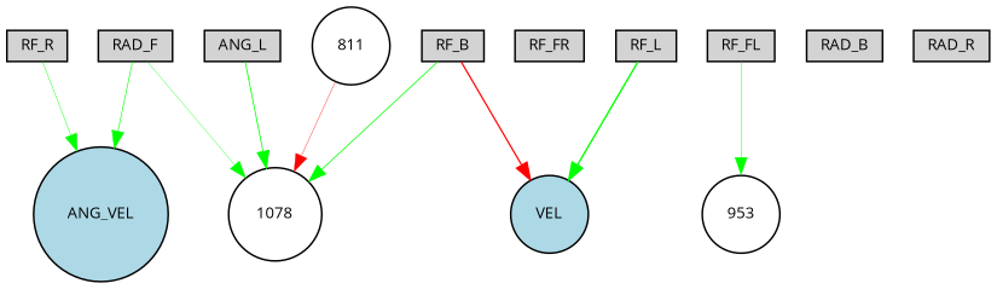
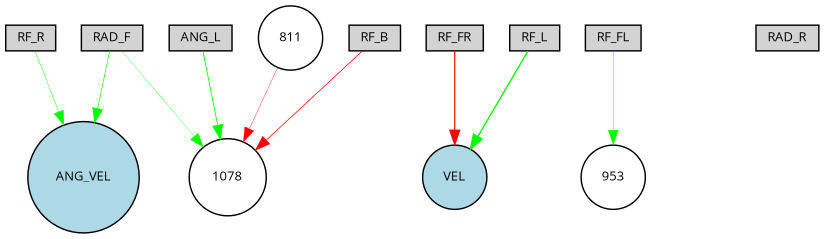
  digraph {
    fontname="Open Sans"
    node [fillcolor=lightgray fontname="Open Sans" fontsize=9 shape=box style=filled]
    edge [color=green fontname="Open Sans" style=solid]
    RF_R [height=0.2 width=0.2]
    ANG_VEL [fillcolor=lightblue height=0.2 shape=circle width=0.2]
    RF_FR [height=0.2 width=0.2]
    VEL [fillcolor=lightblue height=0.2 shape=circle width=0.2]
    RF_FL [height=0.2 width=0.2]
    953 [fillcolor=white height=0.2 shape=circle width=0.2]
    RF_L [height=0.2 width=0.2]
    RF_B [height=0.2 width=0.2]
    1078 [fillcolor=white height=0.2 shape=circle width=0.2]
    RAD_F [height=0.2 width=0.2]
    n11 [height=0.2 label=ANG_L width=0.2]
-   RAD_B [height=0.2 width=0.2]
    RAD_R [height=0.2 width=0.2]
    811 [fillcolor=white height=0.2 shape=circle width=0.2]
    RF_R -> ANG_VEL [penwidth=0.2936675460596543]
    RF_FL -> 953 [penwidth=0.2798550871328068]
    RF_L -> VEL [penwidth=0.9198832075782812]
-   RF_B -> VEL [color=red penwidth=0.8224474418841076]
-   RF_B -> 1078 [penwidth=0.506144142567152]
+   RF_FR -> VEL [color=red penwidth=0.8224474418841076]
+   RF_B -> 1078 [color=red penwidth=0.506144142567152]
    RAD_F -> ANG_VEL [penwidth=0.40875351904293045]
    RAD_F -> 1078 [penwidth=0.21688619282692312]
    n11 -> 1078 [penwidth=0.5289921770450546]
    811 -> 1078 [color=red penwidth=0.2434567167261498]
  }
